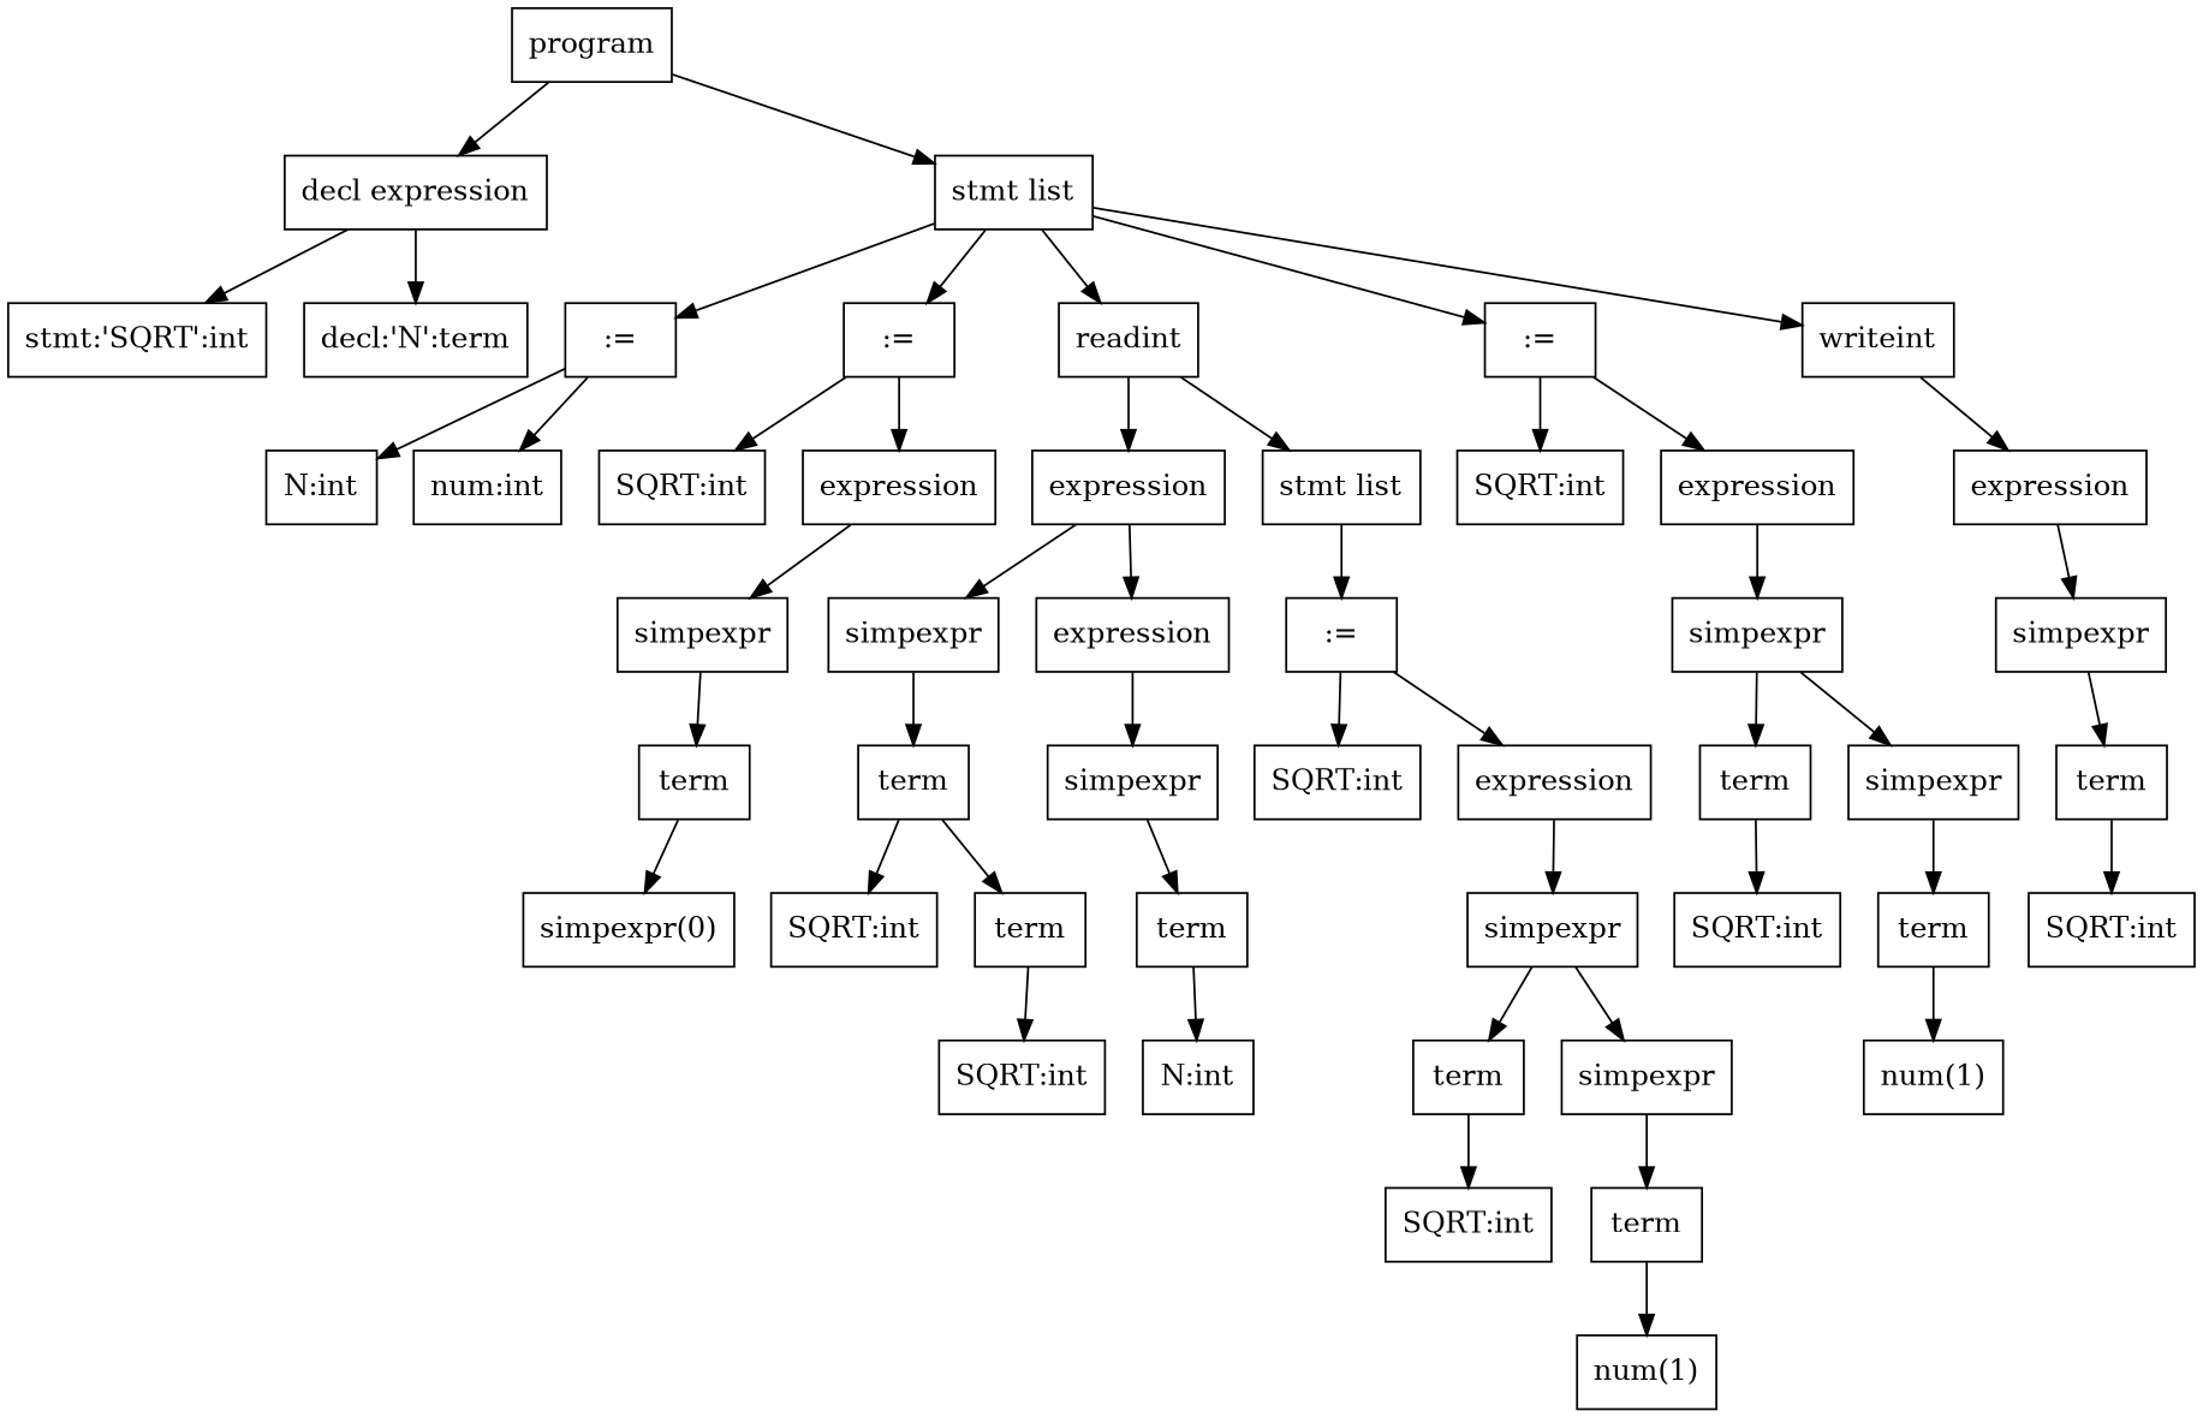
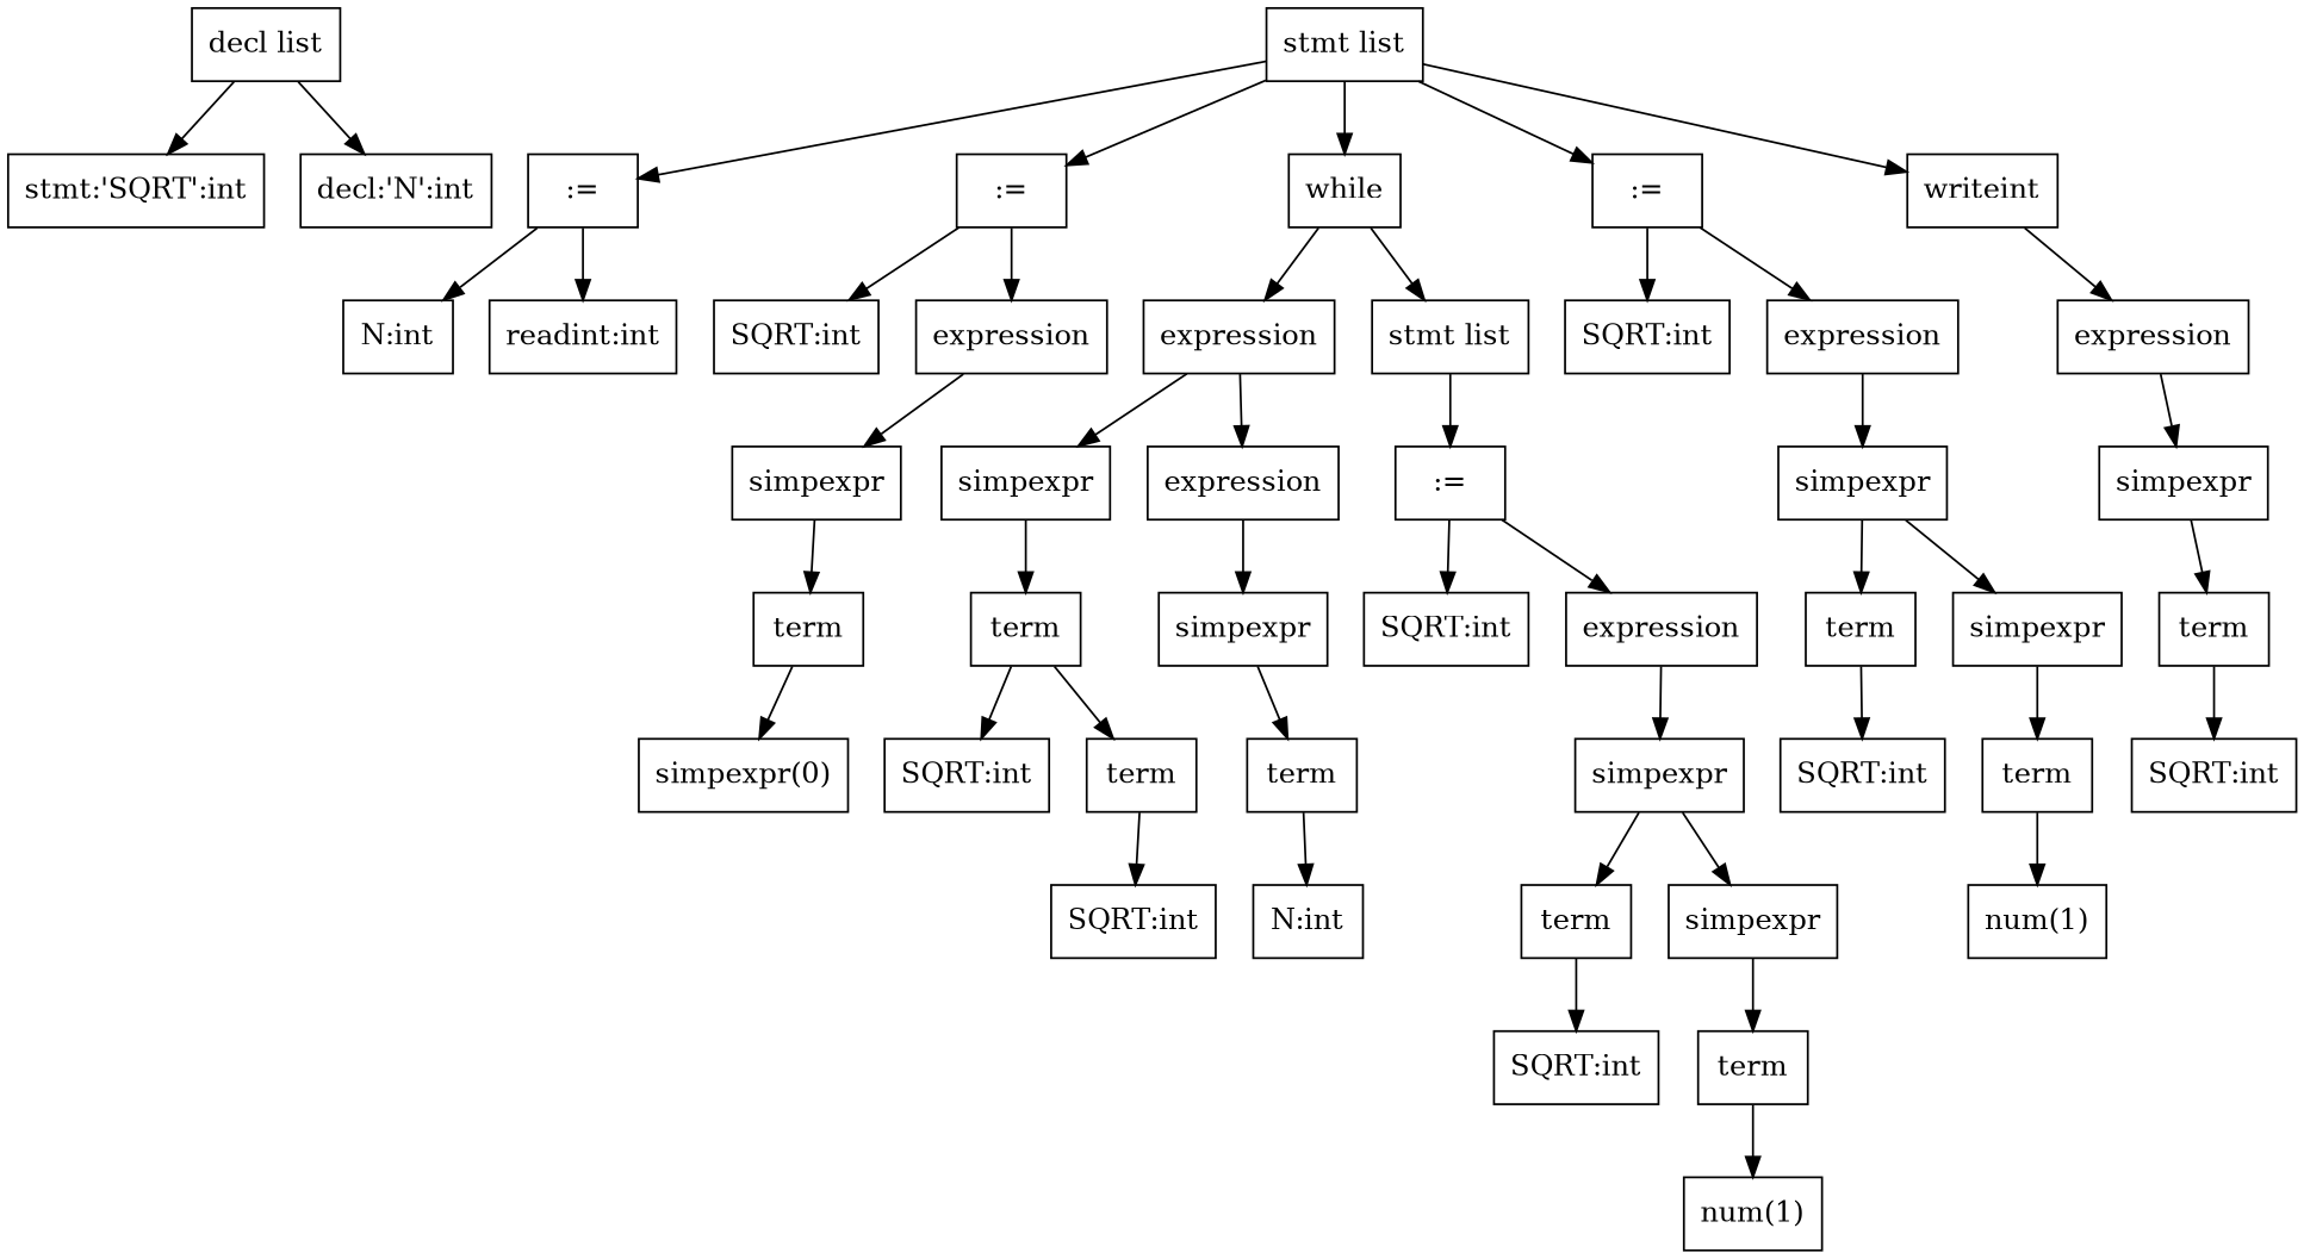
  digraph {
    node [shape=box]
-   n1 [label=program]
-   n2 [label="decl expression"]
+   n2 [label="decl list"]
    n3 [label="stmt list"]
    n4 [label="stmt:'SQRT':int"]
-   n5 [label="decl:'N':term"]
+   n5 [label="decl:'N':int"]
    n6 [label=":="]
    n7 [label=":="]
-   n8 [label=readint]
+   n8 [label=while]
    n9 [label=":="]
    n10 [label=writeint]
    n11 [label="N:int"]
-   n12 [label="num:int"]
+   n12 [label="readint:int"]
    n13 [label="SQRT:int"]
    n14 [label=expression]
    n15 [label=expression]
    n16 [label="stmt list"]
    n17 [label="SQRT:int"]
    n18 [label=expression]
    n19 [label=expression]
    n20 [label=simpexpr]
    n21 [label=term]
    n22 [label="simpexpr(0)"]
    n23 [label=simpexpr]
    n24 [label=expression]
    n25 [label=":="]
    n26 [label=term]
    n27 [label=simpexpr]
    n28 [label="SQRT:int"]
    n29 [label=term]
    n30 [label="SQRT:int"]
    n31 [label=term]
    n32 [label="N:int"]
    n33 [label="SQRT:int"]
    n34 [label=expression]
    n35 [label=simpexpr]
    n36 [label=term]
    n37 [label=simpexpr]
    n38 [label="SQRT:int"]
    n39 [label=term]
    n40 [label="num(1)"]
    n41 [label=simpexpr]
    n42 [label=term]
    n43 [label=simpexpr]
    n44 [label="SQRT:int"]
    n45 [label=term]
    n46 [label="num(1)"]
    n47 [label=simpexpr]
    n48 [label=term]
    n49 [label="SQRT:int"]
-   n1 -> n2
-   n1 -> n3
    n2 -> n4
    n2 -> n5
    n3 -> n6
    n3 -> n7
    n3 -> n8
    n3 -> n9
    n3 -> n10
    n6 -> n11
    n6 -> n12
    n7 -> n13
    n7 -> n14
    n8 -> n15
    n8 -> n16
    n9 -> n17
    n9 -> n18
    n10 -> n19
    n14 -> n20
    n15 -> n23
    n15 -> n24
    n16 -> n25
    n18 -> n41
    n19 -> n47
    n20 -> n21
    n21 -> n22
    n23 -> n26
    n24 -> n27
    n25 -> n33
    n25 -> n34
    n26 -> n28
    n26 -> n29
    n27 -> n31
    n29 -> n30
    n31 -> n32
    n34 -> n35
    n35 -> n36
    n35 -> n37
    n36 -> n38
    n37 -> n39
    n39 -> n40
    n41 -> n42
    n41 -> n43
    n42 -> n44
    n43 -> n45
    n45 -> n46
    n47 -> n48
    n48 -> n49
  }
